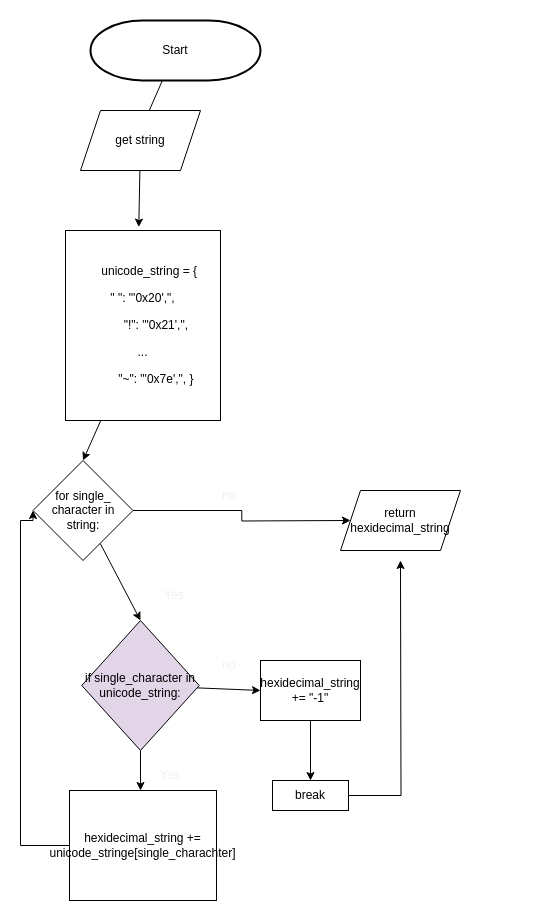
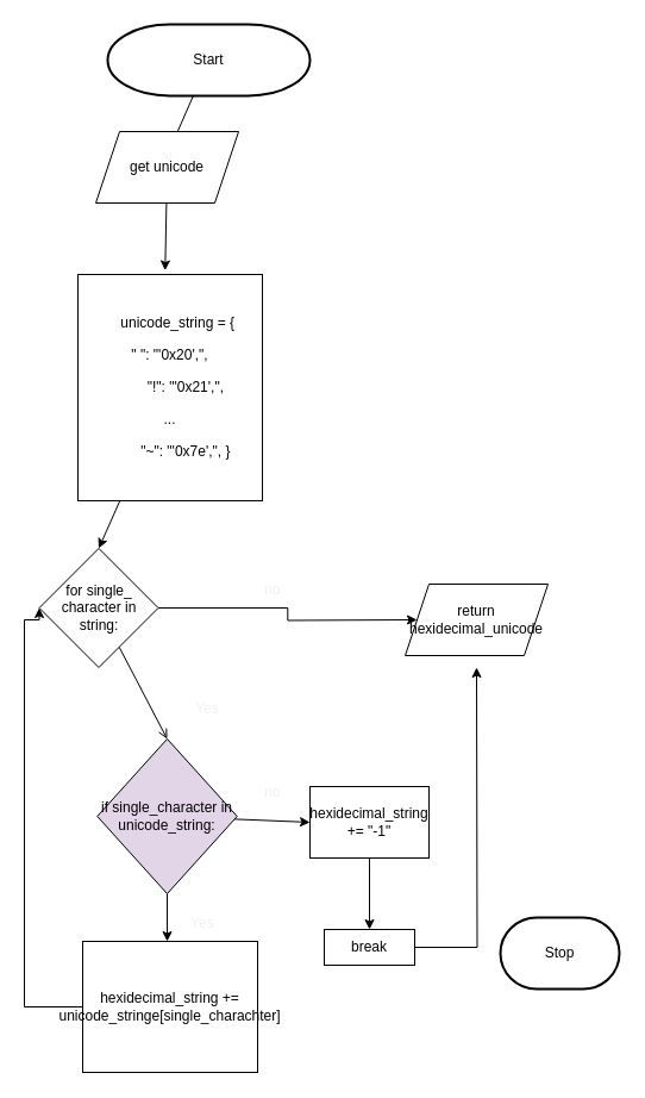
  <mxCell id="0" />
  <mxCell id="1" parent="0" />
  <mxCell id="2" style="edgeStyle=none;html=1;" edge="1" parent="1" source="3"><mxGeometry relative="1" as="geometry"><mxPoint x="140" y="130" as="targetPoint" /></mxGeometry></mxCell>
  <mxCell id="3" value="Start" style="strokeWidth=2;html=1;shape=mxgraph.flowchart.terminator;whiteSpace=wrap;" vertex="1" parent="1"><mxGeometry x="90" y="20" width="170" height="60" as="geometry" /></mxCell>
  <mxCell id="4" style="edgeStyle=none;html=1;entryX=0.569;entryY=-0.057;entryDx=0;entryDy=0;entryPerimeter=0;" edge="1" parent="1" source="5"><mxGeometry relative="1" as="geometry"><mxPoint x="138.28" y="226.58" as="targetPoint" /></mxGeometry></mxCell>
- <mxCell id="5" value="get string" style="shape=parallelogram;perimeter=parallelogramPerimeter;whiteSpace=wrap;html=1;fixedSize=1;" vertex="1" parent="1"><mxGeometry x="80" y="110" width="120" height="60" as="geometry" /></mxCell>
+ <mxCell id="5" value="get unicode" style="shape=parallelogram;perimeter=parallelogramPerimeter;whiteSpace=wrap;html=1;fixedSize=1;" vertex="1" parent="1"><mxGeometry x="80" y="110" width="120" height="60" as="geometry" /></mxCell>
  <mxCell id="6" style="edgeStyle=none;html=1;" edge="1" parent="1"><mxGeometry relative="1" as="geometry"><mxPoint x="140" y="330" as="targetPoint" /><mxPoint x="140" y="290" as="sourcePoint" /></mxGeometry></mxCell>
  <mxCell id="7" style="edgeStyle=none;html=1;entryX=0.5;entryY=0;entryDx=0;entryDy=0;fontSize=12;fontColor=#F0F0F0;" edge="1" parent="1" source="8" target="11"><mxGeometry relative="1" as="geometry" /></mxCell>
  <mxCell id="8" value="&lt;div style=&quot;line-height: 27px&quot;&gt;&lt;div&gt;    unicode_string = {&lt;/div&gt;&lt;div&gt;&lt;span&gt;&quot; &quot;: &quot;'0x20',&quot;,&lt;/span&gt;&lt;/div&gt;&lt;div&gt;        &quot;!&quot;: &quot;'0x21',&quot;,&lt;/div&gt;&lt;div&gt;...&lt;/div&gt;&lt;div&gt;&lt;div style=&quot;line-height: 27px&quot;&gt;&lt;div&gt;        &quot;~&quot;: &quot;'0x7e',&quot;,&amp;nbsp;}&lt;/div&gt;&lt;/div&gt;&lt;/div&gt;&lt;/div&gt;" style="rounded=0;whiteSpace=wrap;html=1;" vertex="1" parent="1"><mxGeometry x="65" y="230" width="155" height="190" as="geometry" /></mxCell>
- <mxCell id="9" style="edgeStyle=none;html=1;fontSize=12;fontColor=#F0F0F0;entryX=0.5;entryY=0;entryDx=0;entryDy=0;" edge="1" parent="1" source="11" target="14"><mxGeometry relative="1" as="geometry"><mxPoint x="140" y="610" as="targetPoint" /></mxGeometry></mxCell>
+ <mxCell id="9" style="edgeStyle=none;html=1;fontSize=12;fontColor=#F0F0F0;entryX=0.5;entryY=0;entryDx=0;entryDy=0;endArrow=open;" edge="1" parent="1" source="11" target="14"><mxGeometry relative="1" as="geometry"><mxPoint x="140" y="610" as="targetPoint" /></mxGeometry></mxCell>
  <mxCell id="10" style="edgeStyle=orthogonalEdgeStyle;rounded=0;html=1;fontSize=12;fontColor=#F0F0F0;" edge="1" parent="1" source="11"><mxGeometry relative="1" as="geometry"><mxPoint x="350" y="520" as="targetPoint" /></mxGeometry></mxCell>
  <mxCell id="11" value="&lt;font color=&quot;#000000&quot;&gt;for single_ character in string:&lt;/font&gt;" style="rhombus;whiteSpace=wrap;html=1;labelBackgroundColor=none;fontSize=12;fontColor=#F0F0F0;" vertex="1" parent="1"><mxGeometry x="32.5" y="460" width="100" height="100" as="geometry" /></mxCell>
  <mxCell id="12" style="edgeStyle=none;html=1;fontSize=12;fontColor=#F0F0F0;" edge="1" parent="1" source="14"><mxGeometry relative="1" as="geometry"><mxPoint x="140" y="790" as="targetPoint" /></mxGeometry></mxCell>
  <mxCell id="13" style="edgeStyle=none;html=1;fontSize=12;fontColor=#F0F0F0;entryX=0;entryY=0.5;entryDx=0;entryDy=0;" edge="1" parent="1" source="14" target="23"><mxGeometry relative="1" as="geometry"><mxPoint x="250" y="685" as="targetPoint" /></mxGeometry></mxCell>
  <mxCell id="14" value="&lt;font color=&quot;#000000&quot;&gt;if single_character in unicode_string:&lt;/font&gt;" style="rhombus;whiteSpace=wrap;html=1;labelBackgroundColor=none;fontSize=12;fontColor=#F0F0F0;fillColor=#e1d5e7;" vertex="1" parent="1"><mxGeometry x="81.25" y="620" width="117.5" height="130" as="geometry" /></mxCell>
  <mxCell id="15" style="edgeStyle=orthogonalEdgeStyle;html=1;entryX=0;entryY=0.5;entryDx=0;entryDy=0;rounded=0;" edge="1" parent="1" source="16" target="11"><mxGeometry relative="1" as="geometry"><Array as="points"><mxPoint x="20" y="845" /><mxPoint x="20" y="520" /></Array></mxGeometry></mxCell>
  <mxCell id="16" value="&lt;font color=&quot;#000000&quot;&gt;hexidecimal_string += unicode_stringe[single_charachter]&lt;/font&gt;" style="rounded=0;whiteSpace=wrap;html=1;labelBackgroundColor=none;fontSize=12;fontColor=#F0F0F0;" vertex="1" parent="1"><mxGeometry x="69" y="790" width="147" height="110" as="geometry" /></mxCell>
  <mxCell id="17" value="Yes" style="text;html=1;strokeColor=none;fillColor=none;align=center;verticalAlign=middle;whiteSpace=wrap;rounded=0;labelBackgroundColor=none;fontSize=12;fontColor=#F0F0F0;" vertex="1" parent="1"><mxGeometry x="140" y="760" width="60" height="30" as="geometry" /></mxCell>
+ <mxCell id="18" value="Stop" style="strokeWidth=2;html=1;shape=mxgraph.flowchart.terminator;whiteSpace=wrap;" vertex="1" parent="1"><mxGeometry x="420" y="770" width="100" height="60" as="geometry" /></mxCell>
  <mxCell id="19" value="Yes" style="text;html=1;strokeColor=none;fillColor=none;align=center;verticalAlign=middle;whiteSpace=wrap;rounded=0;labelBackgroundColor=none;fontSize=12;fontColor=#F0F0F0;" vertex="1" parent="1"><mxGeometry x="144" y="580" width="60" height="30" as="geometry" /></mxCell>
  <mxCell id="20" value="no" style="text;html=1;strokeColor=none;fillColor=none;align=center;verticalAlign=middle;whiteSpace=wrap;rounded=0;labelBackgroundColor=none;fontSize=12;fontColor=#F0F0F0;" vertex="1" parent="1"><mxGeometry x="198.75" y="480" width="60" height="30" as="geometry" /></mxCell>
- <mxCell id="21" value="return hexidecimal_string" style="shape=parallelogram;perimeter=parallelogramPerimeter;whiteSpace=wrap;html=1;fixedSize=1;" vertex="1" parent="1"><mxGeometry x="340" y="490" width="120" height="60" as="geometry" /></mxCell>
+ <mxCell id="21" value="return hexidecimal_unicode" style="shape=parallelogram;perimeter=parallelogramPerimeter;whiteSpace=wrap;html=1;fixedSize=1;" vertex="1" parent="1"><mxGeometry x="340" y="490" width="120" height="60" as="geometry" /></mxCell>
  <mxCell id="22" style="edgeStyle=orthogonalEdgeStyle;rounded=0;html=1;entryX=0.5;entryY=0;entryDx=0;entryDy=0;fontFamily=Helvetica;" edge="1" parent="1" source="23" target="25"><mxGeometry relative="1" as="geometry" /></mxCell>
  <mxCell id="23" value="&lt;font color=&quot;#000000&quot;&gt;hexidecimal_string += &quot;-1&quot;&lt;/font&gt;" style="rounded=0;whiteSpace=wrap;html=1;labelBackgroundColor=none;fontSize=12;fontColor=#F0F0F0;" vertex="1" parent="1"><mxGeometry x="260" y="660" width="100" height="60" as="geometry" /></mxCell>
  <mxCell id="24" style="edgeStyle=orthogonalEdgeStyle;rounded=0;html=1;" edge="1" parent="1" source="25"><mxGeometry relative="1" as="geometry"><mxPoint x="400" y="560" as="targetPoint" /></mxGeometry></mxCell>
  <mxCell id="25" value="&lt;font color=&quot;#000000&quot;&gt;break&lt;/font&gt;" style="rounded=0;whiteSpace=wrap;html=1;labelBackgroundColor=none;fontSize=12;fontColor=#F0F0F0;" vertex="1" parent="1"><mxGeometry x="272" y="780" width="76" height="30" as="geometry" /></mxCell>
  <mxCell id="26" value="no" style="text;html=1;strokeColor=none;fillColor=none;align=center;verticalAlign=middle;whiteSpace=wrap;rounded=0;labelBackgroundColor=none;fontSize=12;fontColor=#F0F0F0;" vertex="1" parent="1"><mxGeometry x="198.75" y="650" width="60" height="30" as="geometry" /></mxCell>
